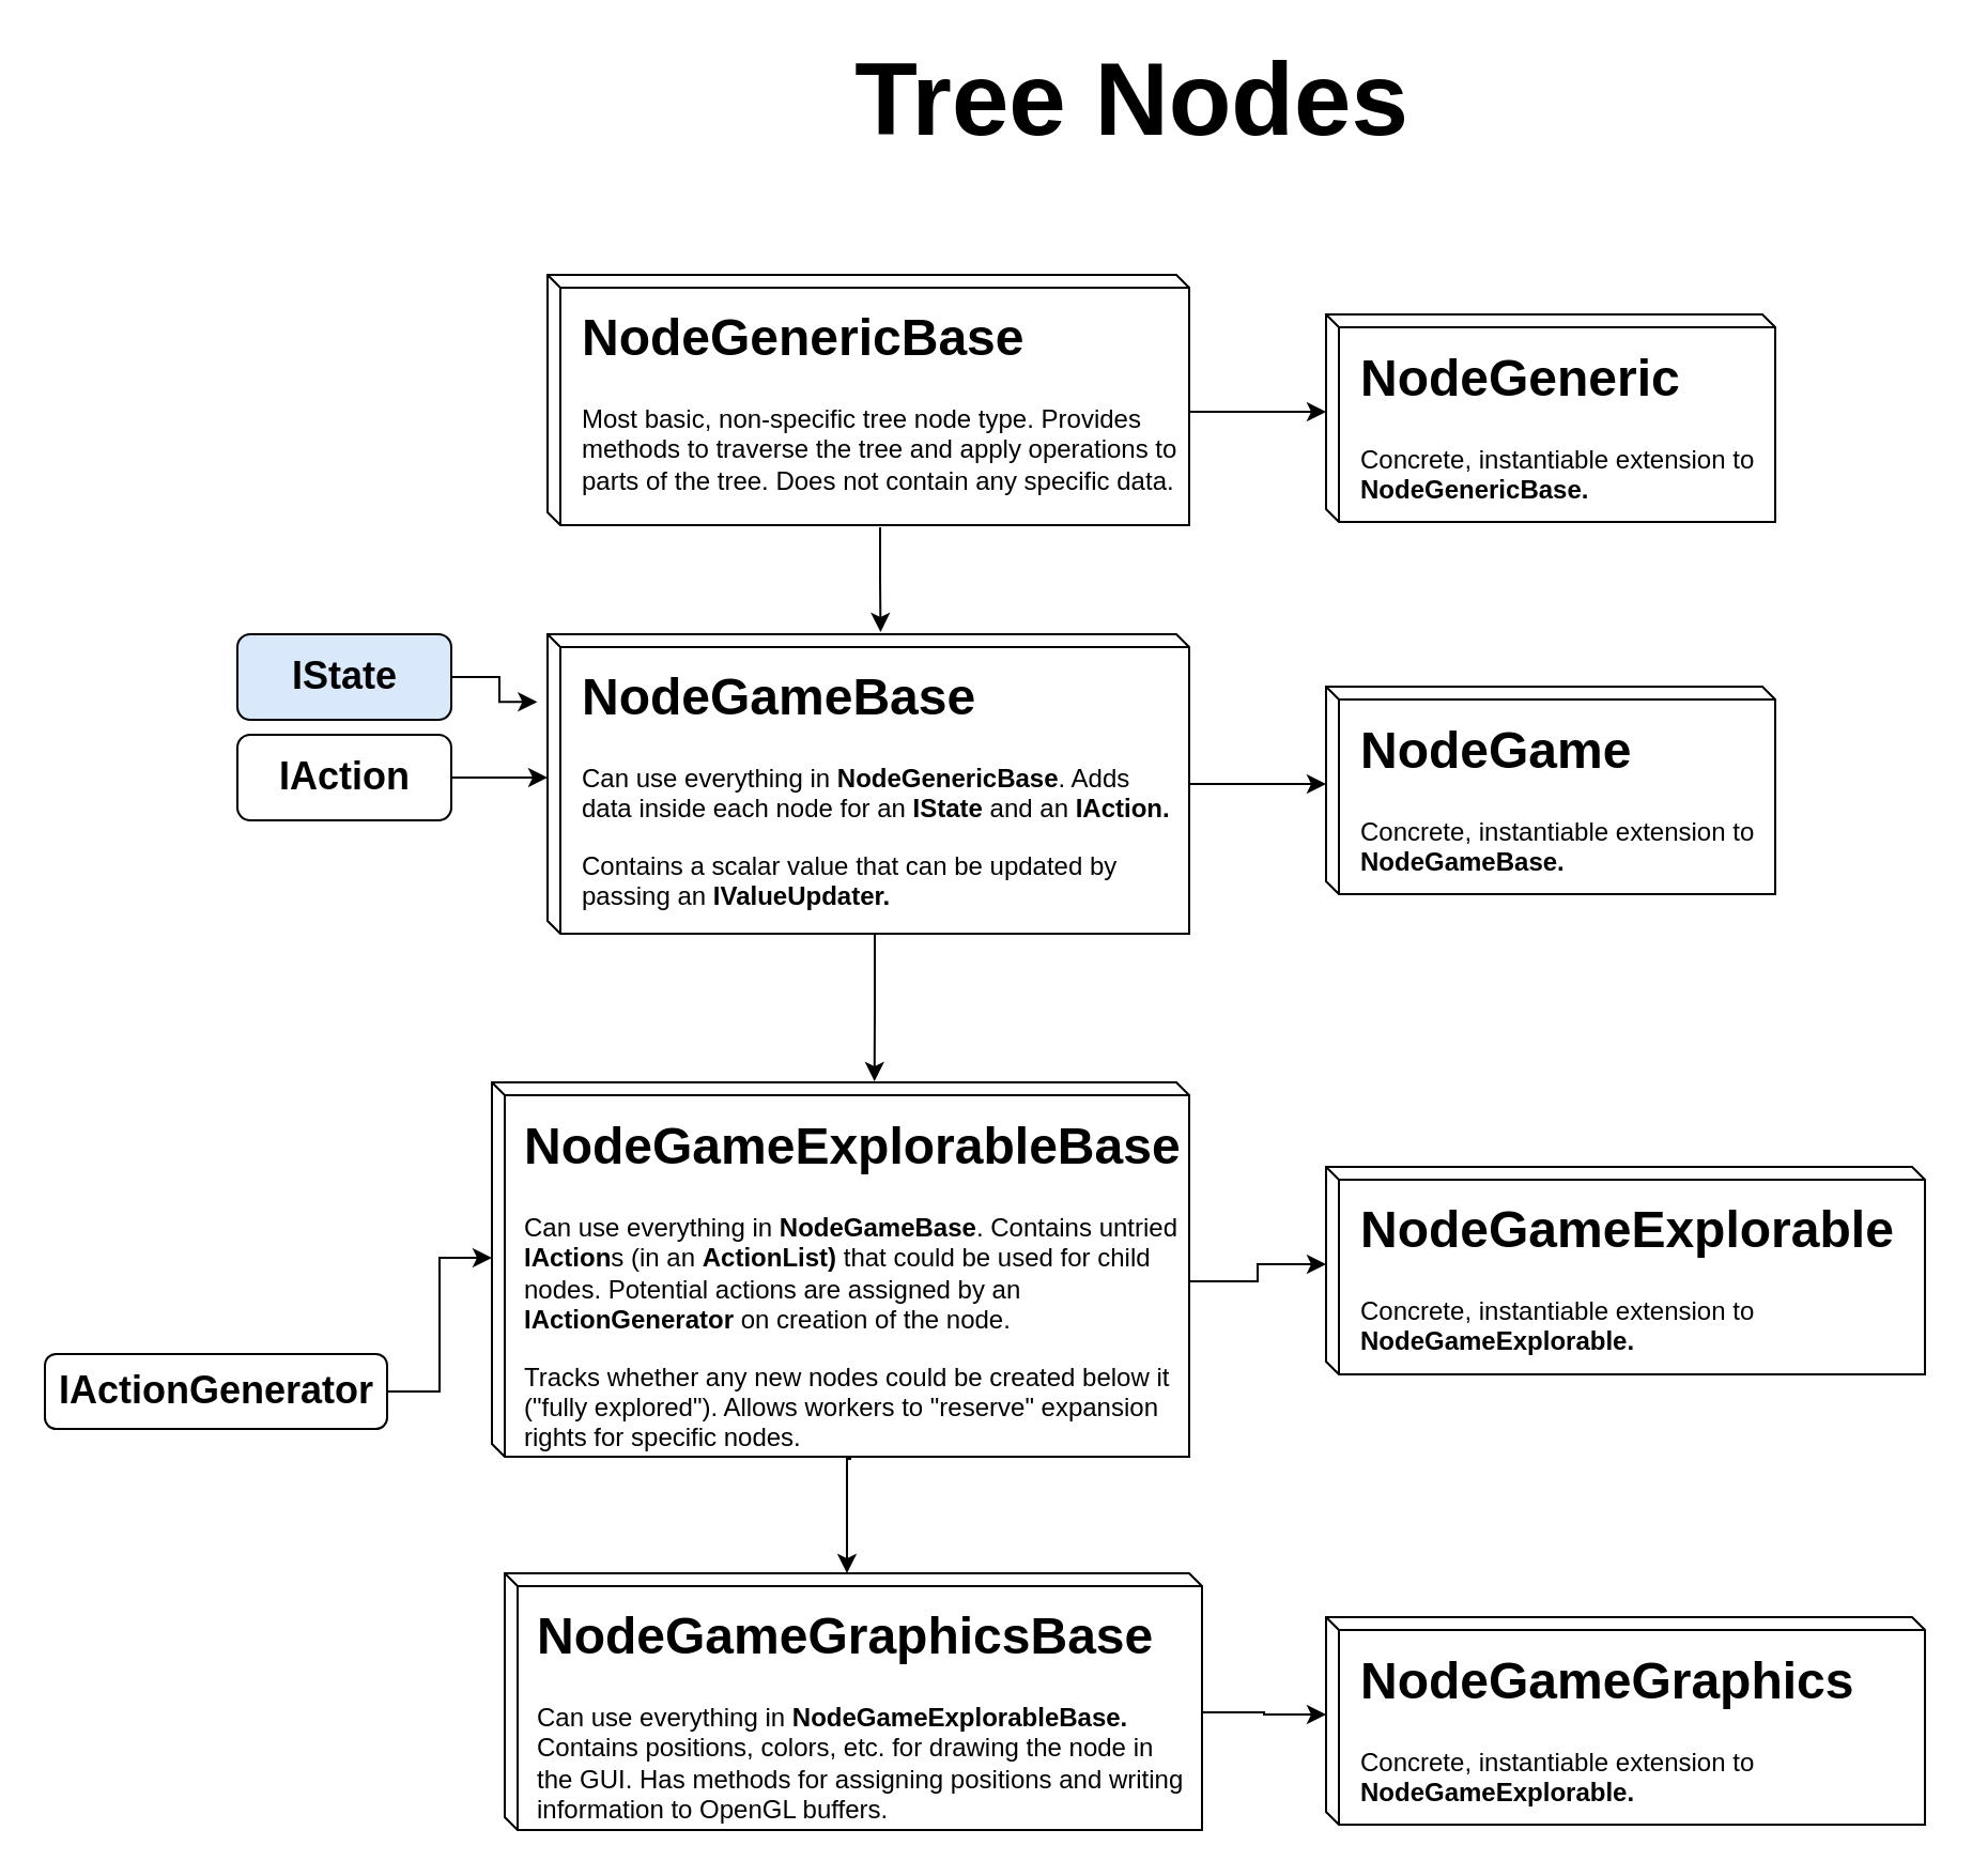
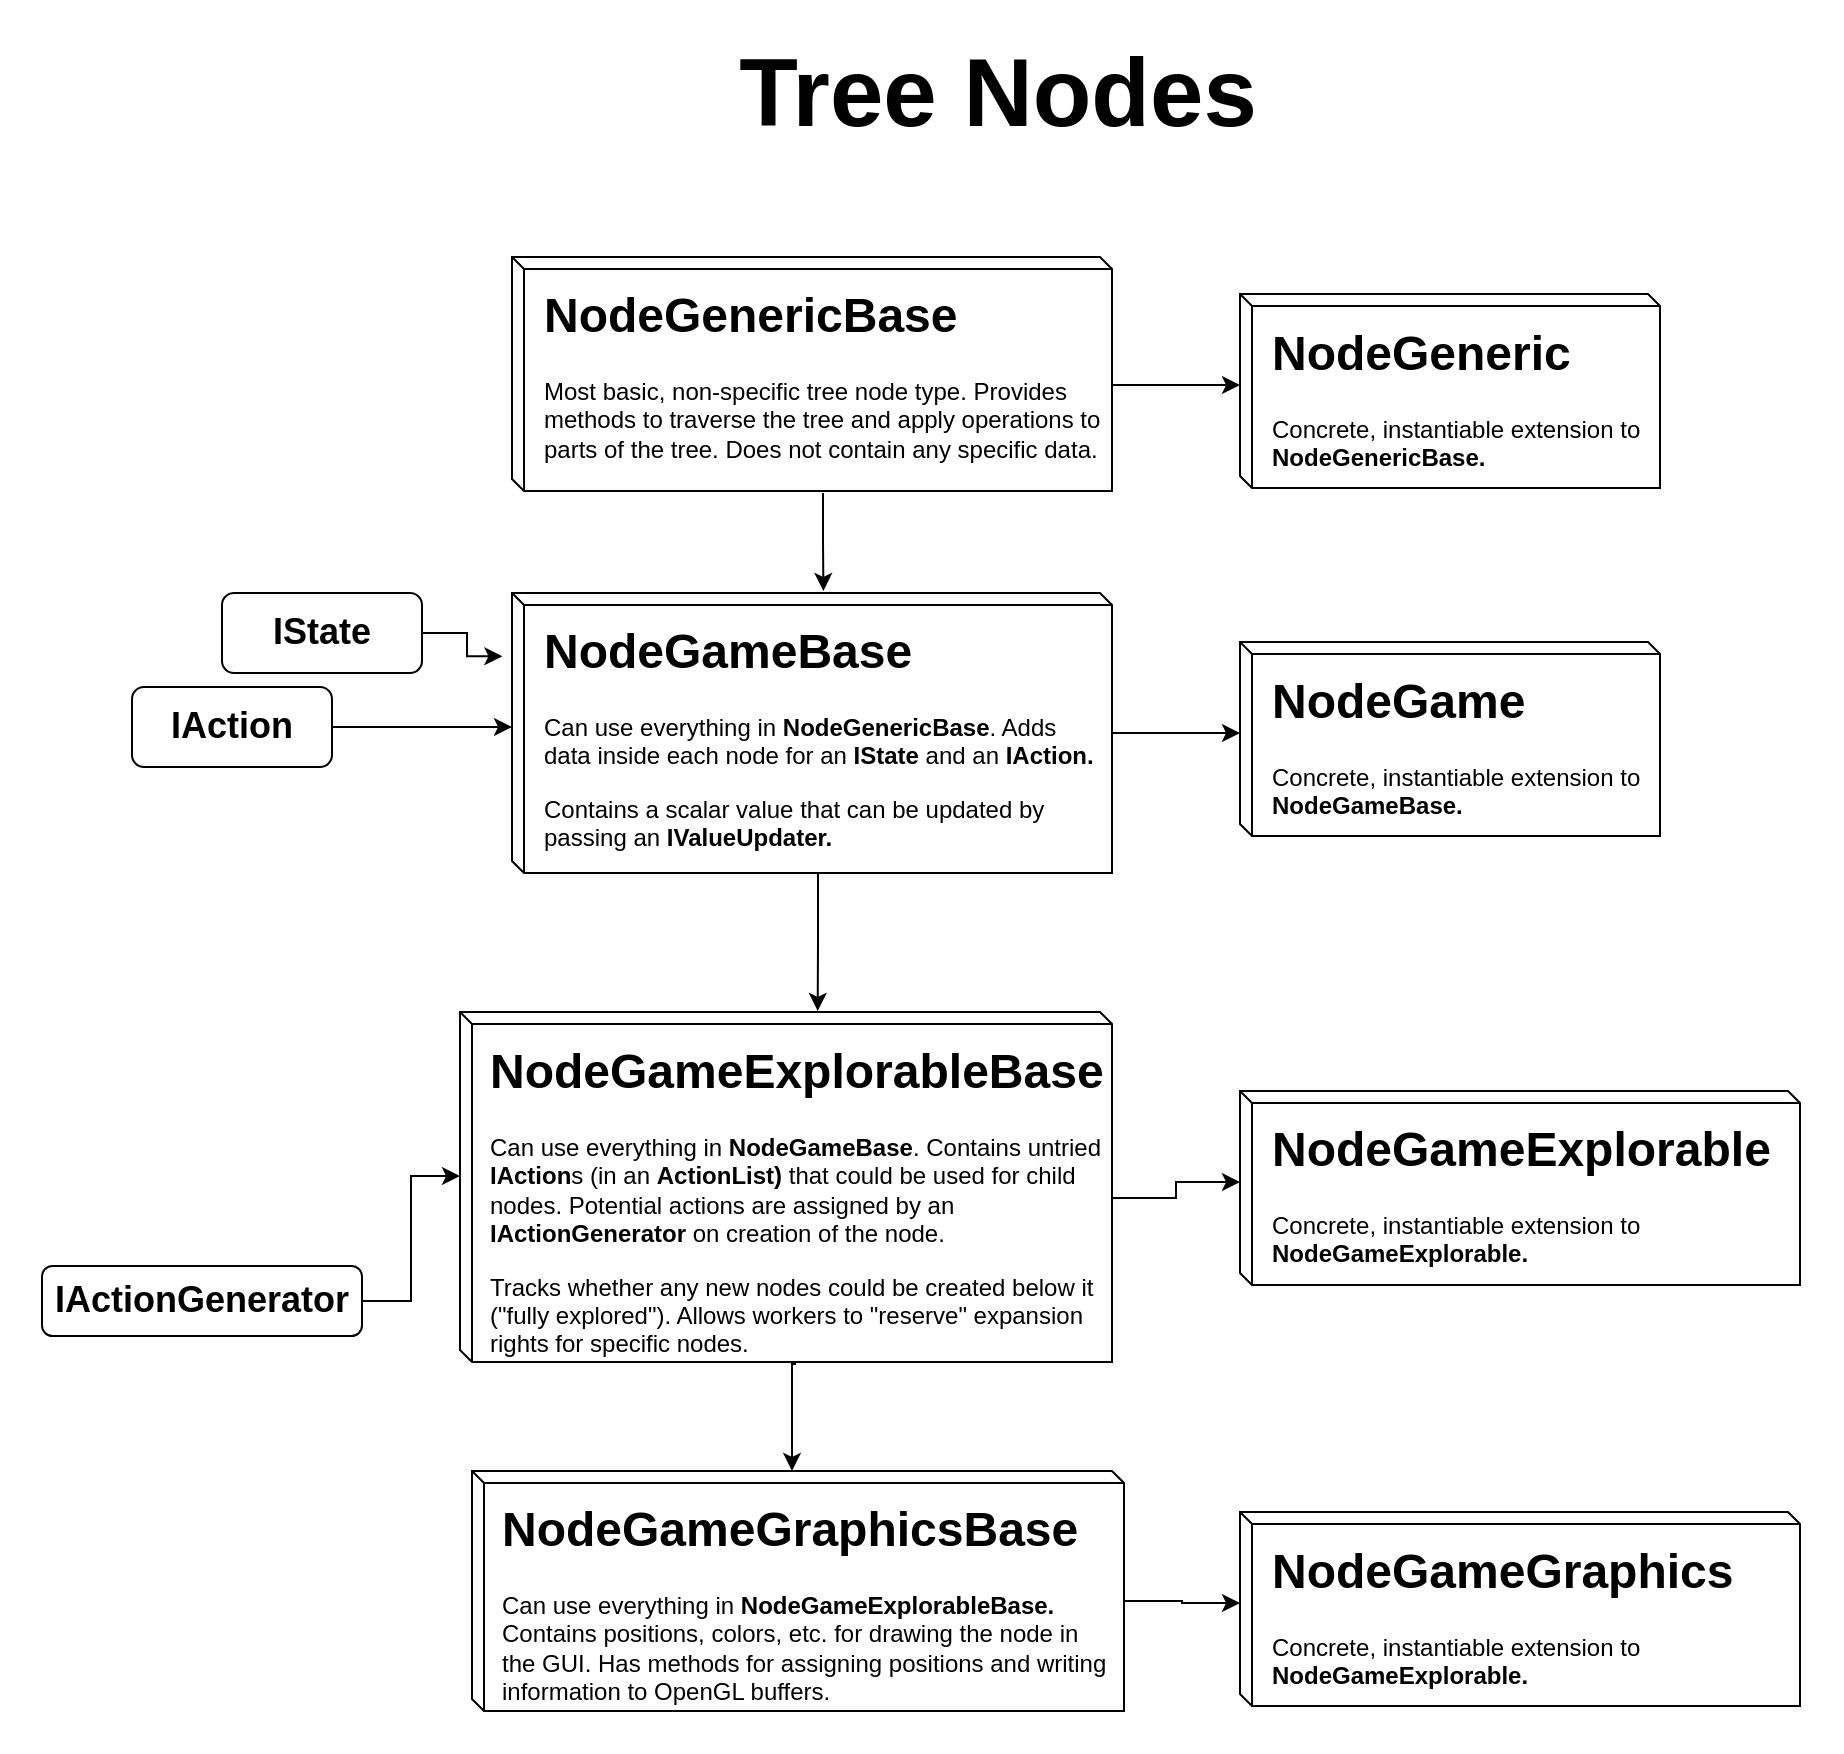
  <mxCell id="0" />
  <mxCell id="1" parent="0" />
  <mxCell id="2" style="edgeStyle=orthogonalEdgeStyle;rounded=0;orthogonalLoop=1;jettySize=auto;html=1;exitX=0;exitY=0;exitDx=153;exitDy=140;exitPerimeter=0;" edge="1" parent="1" source="3"><mxGeometry relative="1" as="geometry"><mxPoint x="408.357" y="505" as="targetPoint" /><mxPoint x="408.357" y="441.429" as="sourcePoint" /></mxGeometry></mxCell>
  <mxCell id="3" value="" style="shape=cube;whiteSpace=wrap;html=1;boundedLbl=1;backgroundOutline=1;size=6;" vertex="1" parent="1"><mxGeometry x="255.5" y="296" width="300" height="140" as="geometry" /></mxCell>
  <mxCell id="4" style="edgeStyle=orthogonalEdgeStyle;rounded=0;orthogonalLoop=1;jettySize=auto;html=1;exitX=1;exitY=0.5;exitDx=0;exitDy=0;entryX=0;entryY=0;entryDx=0;entryDy=45.5;entryPerimeter=0;" edge="1" parent="1" source="5" target="12"><mxGeometry relative="1" as="geometry" /></mxCell>
  <mxCell id="5" value="&lt;h1&gt;NodeGameBase&lt;/h1&gt;&lt;p&gt;Can use everything in &lt;b&gt;NodeGenericBase&lt;/b&gt;. Adds data inside each node for an &lt;b&gt;IState &lt;/b&gt;and an &lt;b&gt;IAction.&lt;/b&gt;&lt;/p&gt;&lt;p&gt;Contains a scalar value that can be updated by passing an &lt;b&gt;IValueUpdater.&lt;/b&gt;&lt;/p&gt;&lt;p&gt;&lt;b&gt;&lt;br&gt;&lt;/b&gt;&lt;/p&gt;" style="text;html=1;strokeColor=none;fillColor=none;spacing=5;spacingTop=-20;whiteSpace=wrap;overflow=hidden;rounded=0;" vertex="1" parent="1"><mxGeometry x="266.5" y="306" width="289" height="120" as="geometry" /></mxCell>
  <mxCell id="6" value="" style="shape=cube;whiteSpace=wrap;html=1;boundedLbl=1;backgroundOutline=1;size=6;" vertex="1" parent="1"><mxGeometry x="255.5" y="128" width="300" height="117" as="geometry" /></mxCell>
  <mxCell id="7" style="edgeStyle=orthogonalEdgeStyle;rounded=0;orthogonalLoop=1;jettySize=auto;html=1;exitX=1;exitY=0.5;exitDx=0;exitDy=0;entryX=0;entryY=0;entryDx=0;entryDy=45.5;entryPerimeter=0;" edge="1" parent="1" source="9" target="10"><mxGeometry relative="1" as="geometry" /></mxCell>
  <mxCell id="8" style="edgeStyle=orthogonalEdgeStyle;rounded=0;orthogonalLoop=1;jettySize=auto;html=1;exitX=0.5;exitY=1;exitDx=0;exitDy=0;" edge="1" parent="1" source="9"><mxGeometry relative="1" as="geometry"><mxPoint x="411.214" y="295" as="targetPoint" /></mxGeometry></mxCell>
  <mxCell id="9" value="&lt;h1&gt;NodeGenericBase&lt;/h1&gt;&lt;p&gt;Most basic, non-specific tree node type. Provides methods to traverse the tree and apply operations to parts of the tree. Does not contain any specific data.&lt;/p&gt;&lt;p&gt;&lt;b&gt;&lt;br&gt;&lt;/b&gt;&lt;/p&gt;" style="text;html=1;strokeColor=none;fillColor=none;spacing=5;spacingTop=-20;whiteSpace=wrap;overflow=hidden;rounded=0;" vertex="1" parent="1"><mxGeometry x="266.5" y="138" width="289" height="108" as="geometry" /></mxCell>
  <mxCell id="10" value="" style="shape=cube;whiteSpace=wrap;html=1;boundedLbl=1;backgroundOutline=1;size=6;" vertex="1" parent="1"><mxGeometry x="619.5" y="146.5" width="210" height="97" as="geometry" /></mxCell>
  <mxCell id="11" value="&lt;h1&gt;NodeGeneric&lt;/h1&gt;&lt;p&gt;Concrete, instantiable extension to &lt;b&gt;NodeGenericBase.&lt;/b&gt;&lt;/p&gt;&lt;p&gt;&lt;b&gt;&lt;br&gt;&lt;/b&gt;&lt;/p&gt;" style="text;html=1;strokeColor=none;fillColor=none;spacing=5;spacingTop=-20;whiteSpace=wrap;overflow=hidden;rounded=0;" vertex="1" parent="1"><mxGeometry x="630.5" y="156.5" width="209" height="87" as="geometry" /></mxCell>
  <mxCell id="12" value="" style="shape=cube;whiteSpace=wrap;html=1;boundedLbl=1;backgroundOutline=1;size=6;" vertex="1" parent="1"><mxGeometry x="619.5" y="320.5" width="210" height="97" as="geometry" /></mxCell>
  <mxCell id="13" value="&lt;h1&gt;NodeGame&lt;/h1&gt;&lt;p&gt;Concrete, instantiable extension to &lt;b&gt;NodeGameBase.&lt;/b&gt;&lt;/p&gt;&lt;p&gt;&lt;b&gt;&lt;br&gt;&lt;/b&gt;&lt;/p&gt;" style="text;html=1;strokeColor=none;fillColor=none;spacing=5;spacingTop=-20;whiteSpace=wrap;overflow=hidden;rounded=0;" vertex="1" parent="1"><mxGeometry x="630.5" y="330.5" width="209" height="87" as="geometry" /></mxCell>
  <mxCell id="14" value="" style="shape=cube;whiteSpace=wrap;html=1;boundedLbl=1;backgroundOutline=1;size=6;" vertex="1" parent="1"><mxGeometry x="229.5" y="505.5" width="326" height="175" as="geometry" /></mxCell>
  <mxCell id="15" style="edgeStyle=orthogonalEdgeStyle;rounded=0;orthogonalLoop=1;jettySize=auto;html=1;exitX=1;exitY=0.5;exitDx=0;exitDy=0;entryX=0;entryY=0;entryDx=0;entryDy=45.5;entryPerimeter=0;" edge="1" parent="1" source="17" target="18"><mxGeometry relative="1" as="geometry" /></mxCell>
  <mxCell id="16" style="edgeStyle=orthogonalEdgeStyle;rounded=0;orthogonalLoop=1;jettySize=auto;html=1;exitX=0.5;exitY=1;exitDx=0;exitDy=0;entryX=0;entryY=0;entryDx=160;entryDy=0;entryPerimeter=0;" edge="1" parent="1" source="17" target="20"><mxGeometry relative="1" as="geometry"><mxPoint x="397.5" y="730.5" as="targetPoint" /><Array as="points"><mxPoint x="395.5" y="681.5" /></Array></mxGeometry></mxCell>
  <mxCell id="17" value="&lt;h1&gt;NodeGameExplorableBase&lt;/h1&gt;&lt;p&gt;Can use everything in &lt;b&gt;NodeGameBase&lt;/b&gt;. Contains untried &lt;b&gt;IAction&lt;/b&gt;s (in an &lt;b&gt;ActionList)&amp;nbsp;&lt;/b&gt;that could be used for child nodes. Potential actions are assigned by an &lt;b&gt;IActionGenerator&lt;/b&gt;&amp;nbsp;on creation of the node.&amp;nbsp;&lt;/p&gt;&lt;p&gt;Tracks whether any new nodes could be created below it (&quot;fully explored&quot;). Allows workers to &quot;reserve&quot; expansion rights for specific nodes.&lt;/p&gt;&lt;p&gt;&lt;b&gt;&lt;br&gt;&lt;/b&gt;&lt;/p&gt;" style="text;html=1;strokeColor=none;fillColor=none;spacing=5;spacingTop=-20;whiteSpace=wrap;overflow=hidden;rounded=0;" vertex="1" parent="1"><mxGeometry x="239.5" y="515.5" width="316" height="166" as="geometry" /></mxCell>
  <mxCell id="18" value="" style="shape=cube;whiteSpace=wrap;html=1;boundedLbl=1;backgroundOutline=1;size=6;" vertex="1" parent="1"><mxGeometry x="619.5" y="545" width="280" height="97" as="geometry" /></mxCell>
  <mxCell id="19" value="&lt;h1&gt;NodeGameExplorable&lt;/h1&gt;&lt;p&gt;Concrete, instantiable extension to &lt;b&gt;NodeGameExplorable.&lt;/b&gt;&lt;/p&gt;&lt;p&gt;&lt;b&gt;&lt;br&gt;&lt;/b&gt;&lt;/p&gt;" style="text;html=1;strokeColor=none;fillColor=none;spacing=5;spacingTop=-20;whiteSpace=wrap;overflow=hidden;rounded=0;" vertex="1" parent="1"><mxGeometry x="630.5" y="555" width="269" height="87" as="geometry" /></mxCell>
  <mxCell id="20" value="" style="shape=cube;whiteSpace=wrap;html=1;boundedLbl=1;backgroundOutline=1;size=6;" vertex="1" parent="1"><mxGeometry x="235.5" y="735" width="326" height="120" as="geometry" /></mxCell>
  <mxCell id="21" style="edgeStyle=orthogonalEdgeStyle;rounded=0;orthogonalLoop=1;jettySize=auto;html=1;exitX=1;exitY=0.5;exitDx=0;exitDy=0;entryX=0;entryY=0;entryDx=0;entryDy=45.5;entryPerimeter=0;" edge="1" parent="1" source="22" target="23"><mxGeometry relative="1" as="geometry" /></mxCell>
  <mxCell id="22" value="&lt;h1&gt;NodeGameGraphicsBase&lt;/h1&gt;&lt;p&gt;Can use everything in &lt;b&gt;NodeGameExplorableBase. &lt;/b&gt;Contains positions, colors, etc. for drawing the node in the GUI. Has methods for assigning positions and writing information to OpenGL buffers.&lt;span&gt;&amp;nbsp;&lt;/span&gt;&lt;/p&gt;&lt;p&gt;&lt;b&gt;&lt;br&gt;&lt;/b&gt;&lt;/p&gt;" style="text;html=1;strokeColor=none;fillColor=none;spacing=5;spacingTop=-20;whiteSpace=wrap;overflow=hidden;rounded=0;" vertex="1" parent="1"><mxGeometry x="245.5" y="745" width="316" height="110" as="geometry" /></mxCell>
  <mxCell id="23" value="" style="shape=cube;whiteSpace=wrap;html=1;boundedLbl=1;backgroundOutline=1;size=6;" vertex="1" parent="1"><mxGeometry x="619.5" y="755.5" width="280" height="97" as="geometry" /></mxCell>
  <mxCell id="24" value="&lt;h1&gt;NodeGameGraphics&lt;/h1&gt;&lt;p&gt;Concrete, instantiable extension to &lt;b&gt;NodeGameExplorable.&lt;/b&gt;&lt;/p&gt;&lt;p&gt;&lt;b&gt;&lt;br&gt;&lt;/b&gt;&lt;/p&gt;" style="text;html=1;strokeColor=none;fillColor=none;spacing=5;spacingTop=-20;whiteSpace=wrap;overflow=hidden;rounded=0;" vertex="1" parent="1"><mxGeometry x="630.5" y="765.5" width="269" height="87" as="geometry" /></mxCell>
- <mxCell id="25" value="&lt;font style=&quot;font-size: 48px&quot;&gt;&lt;b&gt;Tree Nodes&lt;/b&gt;&lt;/font&gt;" style="text;html=1;strokeColor=none;fillColor=none;align=center;verticalAlign=middle;whiteSpace=wrap;rounded=0;" vertex="1" parent="1"><mxGeometry x="393.5" y="20.5" width="270" height="50" as="geometry" /></mxCell>
+ <mxCell id="25" value="&lt;font style=&quot;font-size: 48px&quot;&gt;&lt;b&gt;Tree Nodes&lt;/b&gt;&lt;/font&gt;" style="text;html=1;strokeColor=none;fillColor=none;align=center;verticalAlign=middle;whiteSpace=wrap;rounded=0;" vertex="1" parent="1"><mxGeometry x="363.5" y="20.5" width="270" height="50" as="geometry" /></mxCell>
  <mxCell id="26" style="edgeStyle=orthogonalEdgeStyle;rounded=0;orthogonalLoop=1;jettySize=auto;html=1;exitX=1;exitY=0.5;exitDx=0;exitDy=0;entryX=-0.016;entryY=0.226;entryDx=0;entryDy=0;entryPerimeter=0;" edge="1" parent="1" source="27" target="3"><mxGeometry relative="1" as="geometry" /></mxCell>
- <mxCell id="27" value="&lt;font style=&quot;font-size: 18px&quot;&gt;&lt;b&gt;IState&lt;/b&gt;&lt;/font&gt;" style="rounded=1;whiteSpace=wrap;html=1;fillColor=#dae8fc;" vertex="1" parent="1"><mxGeometry x="110.5" y="296" width="100" height="40" as="geometry" /></mxCell>
+ <mxCell id="27" value="&lt;font style=&quot;font-size: 18px&quot;&gt;&lt;b&gt;IState&lt;/b&gt;&lt;/font&gt;" style="rounded=1;whiteSpace=wrap;html=1;" vertex="1" parent="1"><mxGeometry x="110.5" y="296" width="100" height="40" as="geometry" /></mxCell>
  <mxCell id="28" style="edgeStyle=orthogonalEdgeStyle;rounded=0;orthogonalLoop=1;jettySize=auto;html=1;exitX=1;exitY=0.5;exitDx=0;exitDy=0;entryX=0;entryY=0;entryDx=0;entryDy=67;entryPerimeter=0;" edge="1" parent="1" source="29" target="3"><mxGeometry relative="1" as="geometry" /></mxCell>
- <mxCell id="29" value="&lt;font style=&quot;font-size: 18px&quot;&gt;&lt;b&gt;IAction&lt;/b&gt;&lt;/font&gt;" style="rounded=1;whiteSpace=wrap;html=1;" vertex="1" parent="1"><mxGeometry x="110.5" y="343" width="100" height="40" as="geometry" /></mxCell>
+ <mxCell id="29" value="&lt;font style=&quot;font-size: 18px&quot;&gt;&lt;b&gt;IAction&lt;/b&gt;&lt;/font&gt;" style="rounded=1;whiteSpace=wrap;html=1;" vertex="1" parent="1"><mxGeometry x="65.5" y="343" width="100" height="40" as="geometry" /></mxCell>
  <mxCell id="30" style="edgeStyle=orthogonalEdgeStyle;rounded=0;orthogonalLoop=1;jettySize=auto;html=1;exitX=1;exitY=0.5;exitDx=0;exitDy=0;entryX=0;entryY=0;entryDx=0;entryDy=82;entryPerimeter=0;" edge="1" parent="1" source="31" target="14"><mxGeometry relative="1" as="geometry" /></mxCell>
  <mxCell id="31" value="&lt;font style=&quot;font-size: 18px&quot;&gt;&lt;b&gt;IActionGenerator&lt;/b&gt;&lt;/font&gt;" style="rounded=1;whiteSpace=wrap;html=1;" vertex="1" parent="1"><mxGeometry x="20.5" y="632.5" width="160" height="35" as="geometry" /></mxCell>
